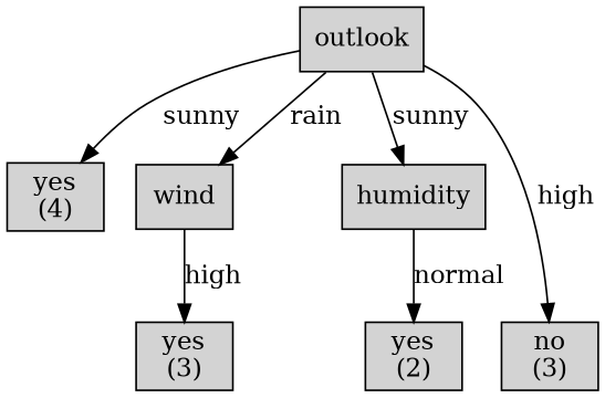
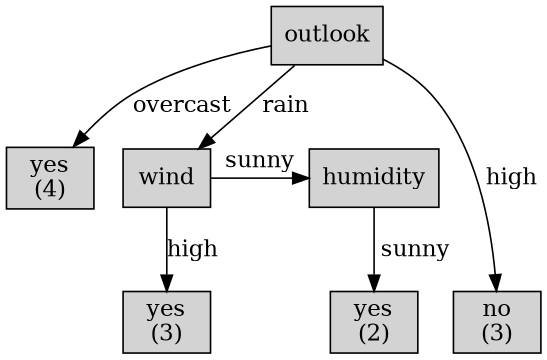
  digraph {
    node [shape=box style=filled weight=2]
    n1 [label="outlook\n" weight=1]
    n2 [label="yes\n(4)\n"]
    n3 [label="wind\n"]
    n4 [label="humidity\n"]
    n5 [label="yes\n(3)\n" weight=3]
    n6 [label="no\n(3)\n" weight=3]
    n7 [label="yes\n(2)\n" weight=3]
    subgraph sub_1 {
      rank=same
      n1
    }
    subgraph sub_2 {
      rank=same
      n2
      n3
      n4
    }
    subgraph sub_3 {
      rank=same
      n5
      n6
      n7
    }
-   n1 -> n2 [label=sunny]
+   n1 -> n2 [label=overcast]
    n1 -> n3 [label=rain]
-   n1 -> n4 [label=sunny]
+   n3 -> n4 [label=sunny]
    n1 -> n6 [label=high]
    n3 -> n5 [label=high]
-   n4 -> n7 [label=normal]
+   n4 -> n7 [label=sunny]
  }
